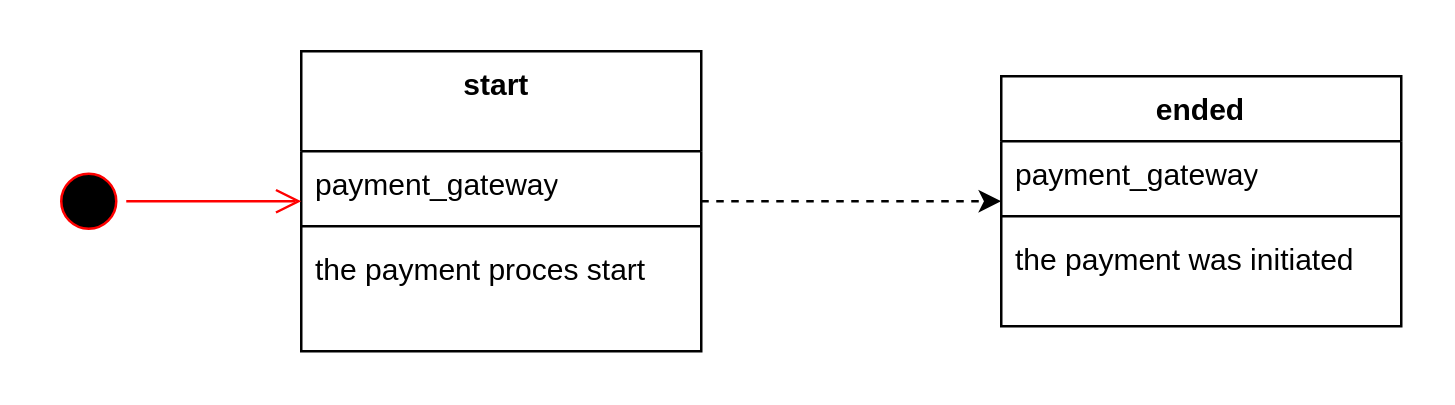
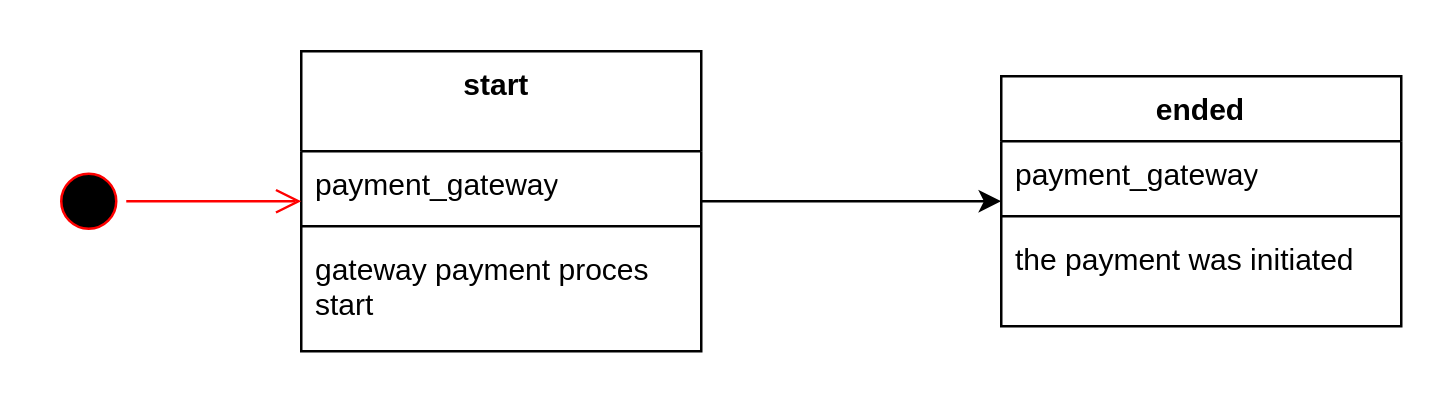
  <mxCell id="0" />
  <mxCell id="1" parent="0" />
  <mxCell id="2" value="ended" style="swimlane;fontStyle=1;align=center;verticalAlign=top;childLayout=stackLayout;horizontal=1;startSize=26;horizontalStack=0;resizeParent=1;resizeParentMax=0;resizeLast=0;collapsible=1;marginBottom=0;whiteSpace=wrap;html=1;" parent="1" vertex="1"><mxGeometry x="400" y="30" width="160" height="100" as="geometry" /></mxCell>
  <mxCell id="3" value="payment_gateway" style="text;strokeColor=none;fillColor=none;align=left;verticalAlign=top;spacingLeft=4;spacingRight=4;overflow=hidden;rotatable=0;points=[[0,0.5],[1,0.5]];portConstraint=eastwest;whiteSpace=wrap;html=1;" parent="2" vertex="1"><mxGeometry y="26" width="160" height="26" as="geometry" /></mxCell>
  <mxCell id="4" value="" style="line;strokeWidth=1;fillColor=none;align=left;verticalAlign=middle;spacingTop=-1;spacingLeft=3;spacingRight=3;rotatable=0;labelPosition=right;points=[];portConstraint=eastwest;strokeColor=inherit;" parent="2" vertex="1"><mxGeometry y="52" width="160" height="8" as="geometry" /></mxCell>
  <mxCell id="5" value="the payment was initiated&amp;nbsp;" style="text;strokeColor=none;fillColor=none;align=left;verticalAlign=top;spacingLeft=4;spacingRight=4;overflow=hidden;rotatable=0;points=[[0,0.5],[1,0.5]];portConstraint=eastwest;whiteSpace=wrap;html=1;" parent="2" vertex="1"><mxGeometry y="60" width="160" height="40" as="geometry" /></mxCell>
- <mxCell id="6" style="edgeStyle=orthogonalEdgeStyle;rounded=0;orthogonalLoop=1;jettySize=auto;html=1;dashed=1;" parent="1" source="7" target="2" edge="1"><mxGeometry relative="1" as="geometry"><mxPoint x="310" y="80" as="targetPoint" /></mxGeometry></mxCell>
+ <mxCell id="6" style="edgeStyle=orthogonalEdgeStyle;rounded=0;orthogonalLoop=1;jettySize=auto;html=1;" parent="1" source="7" target="2" edge="1"><mxGeometry relative="1" as="geometry"><mxPoint x="310" y="80" as="targetPoint" /></mxGeometry></mxCell>
  <mxCell id="7" value="start&amp;nbsp;" style="swimlane;fontStyle=1;align=center;verticalAlign=top;childLayout=stackLayout;horizontal=1;startSize=40;horizontalStack=0;resizeParent=1;resizeParentMax=0;resizeLast=0;collapsible=1;marginBottom=0;whiteSpace=wrap;html=1;" parent="1" vertex="1"><mxGeometry x="120" y="20" width="160" height="120" as="geometry" /></mxCell>
  <mxCell id="8" value="payment_gateway" style="text;strokeColor=none;fillColor=none;align=left;verticalAlign=top;spacingLeft=4;spacingRight=4;overflow=hidden;rotatable=0;points=[[0,0.5],[1,0.5]];portConstraint=eastwest;whiteSpace=wrap;html=1;" parent="7" vertex="1"><mxGeometry y="40" width="160" height="26" as="geometry" /></mxCell>
  <mxCell id="9" value="" style="line;strokeWidth=1;fillColor=none;align=left;verticalAlign=middle;spacingTop=-1;spacingLeft=3;spacingRight=3;rotatable=0;labelPosition=right;points=[];portConstraint=eastwest;strokeColor=inherit;" parent="7" vertex="1"><mxGeometry y="66" width="160" height="8" as="geometry" /></mxCell>
- <mxCell id="10" value="the payment proces start&amp;nbsp;" style="text;strokeColor=none;fillColor=none;align=left;verticalAlign=top;spacingLeft=4;spacingRight=4;overflow=hidden;rotatable=0;points=[[0,0.5],[1,0.5]];portConstraint=eastwest;whiteSpace=wrap;html=1;" parent="7" vertex="1"><mxGeometry y="74" width="160" height="46" as="geometry" /></mxCell>
+ <mxCell id="10" value="gateway payment proces start&amp;nbsp;" style="text;strokeColor=none;fillColor=none;align=left;verticalAlign=top;spacingLeft=4;spacingRight=4;overflow=hidden;rotatable=0;points=[[0,0.5],[1,0.5]];portConstraint=eastwest;whiteSpace=wrap;html=1;" parent="7" vertex="1"><mxGeometry y="74" width="160" height="46" as="geometry" /></mxCell>
  <mxCell id="11" value="" style="ellipse;html=1;shape=startState;fillColor=#000000;strokeColor=#ff0000;" parent="1" vertex="1"><mxGeometry x="20" y="65" width="30" height="30" as="geometry" /></mxCell>
  <mxCell id="12" value="" style="edgeStyle=orthogonalEdgeStyle;html=1;verticalAlign=bottom;endArrow=open;endSize=8;strokeColor=#ff0000;rounded=0;" parent="1" source="11" target="7" edge="1"><mxGeometry relative="1" as="geometry"><mxPoint x="125" y="120" as="targetPoint" /></mxGeometry></mxCell>
